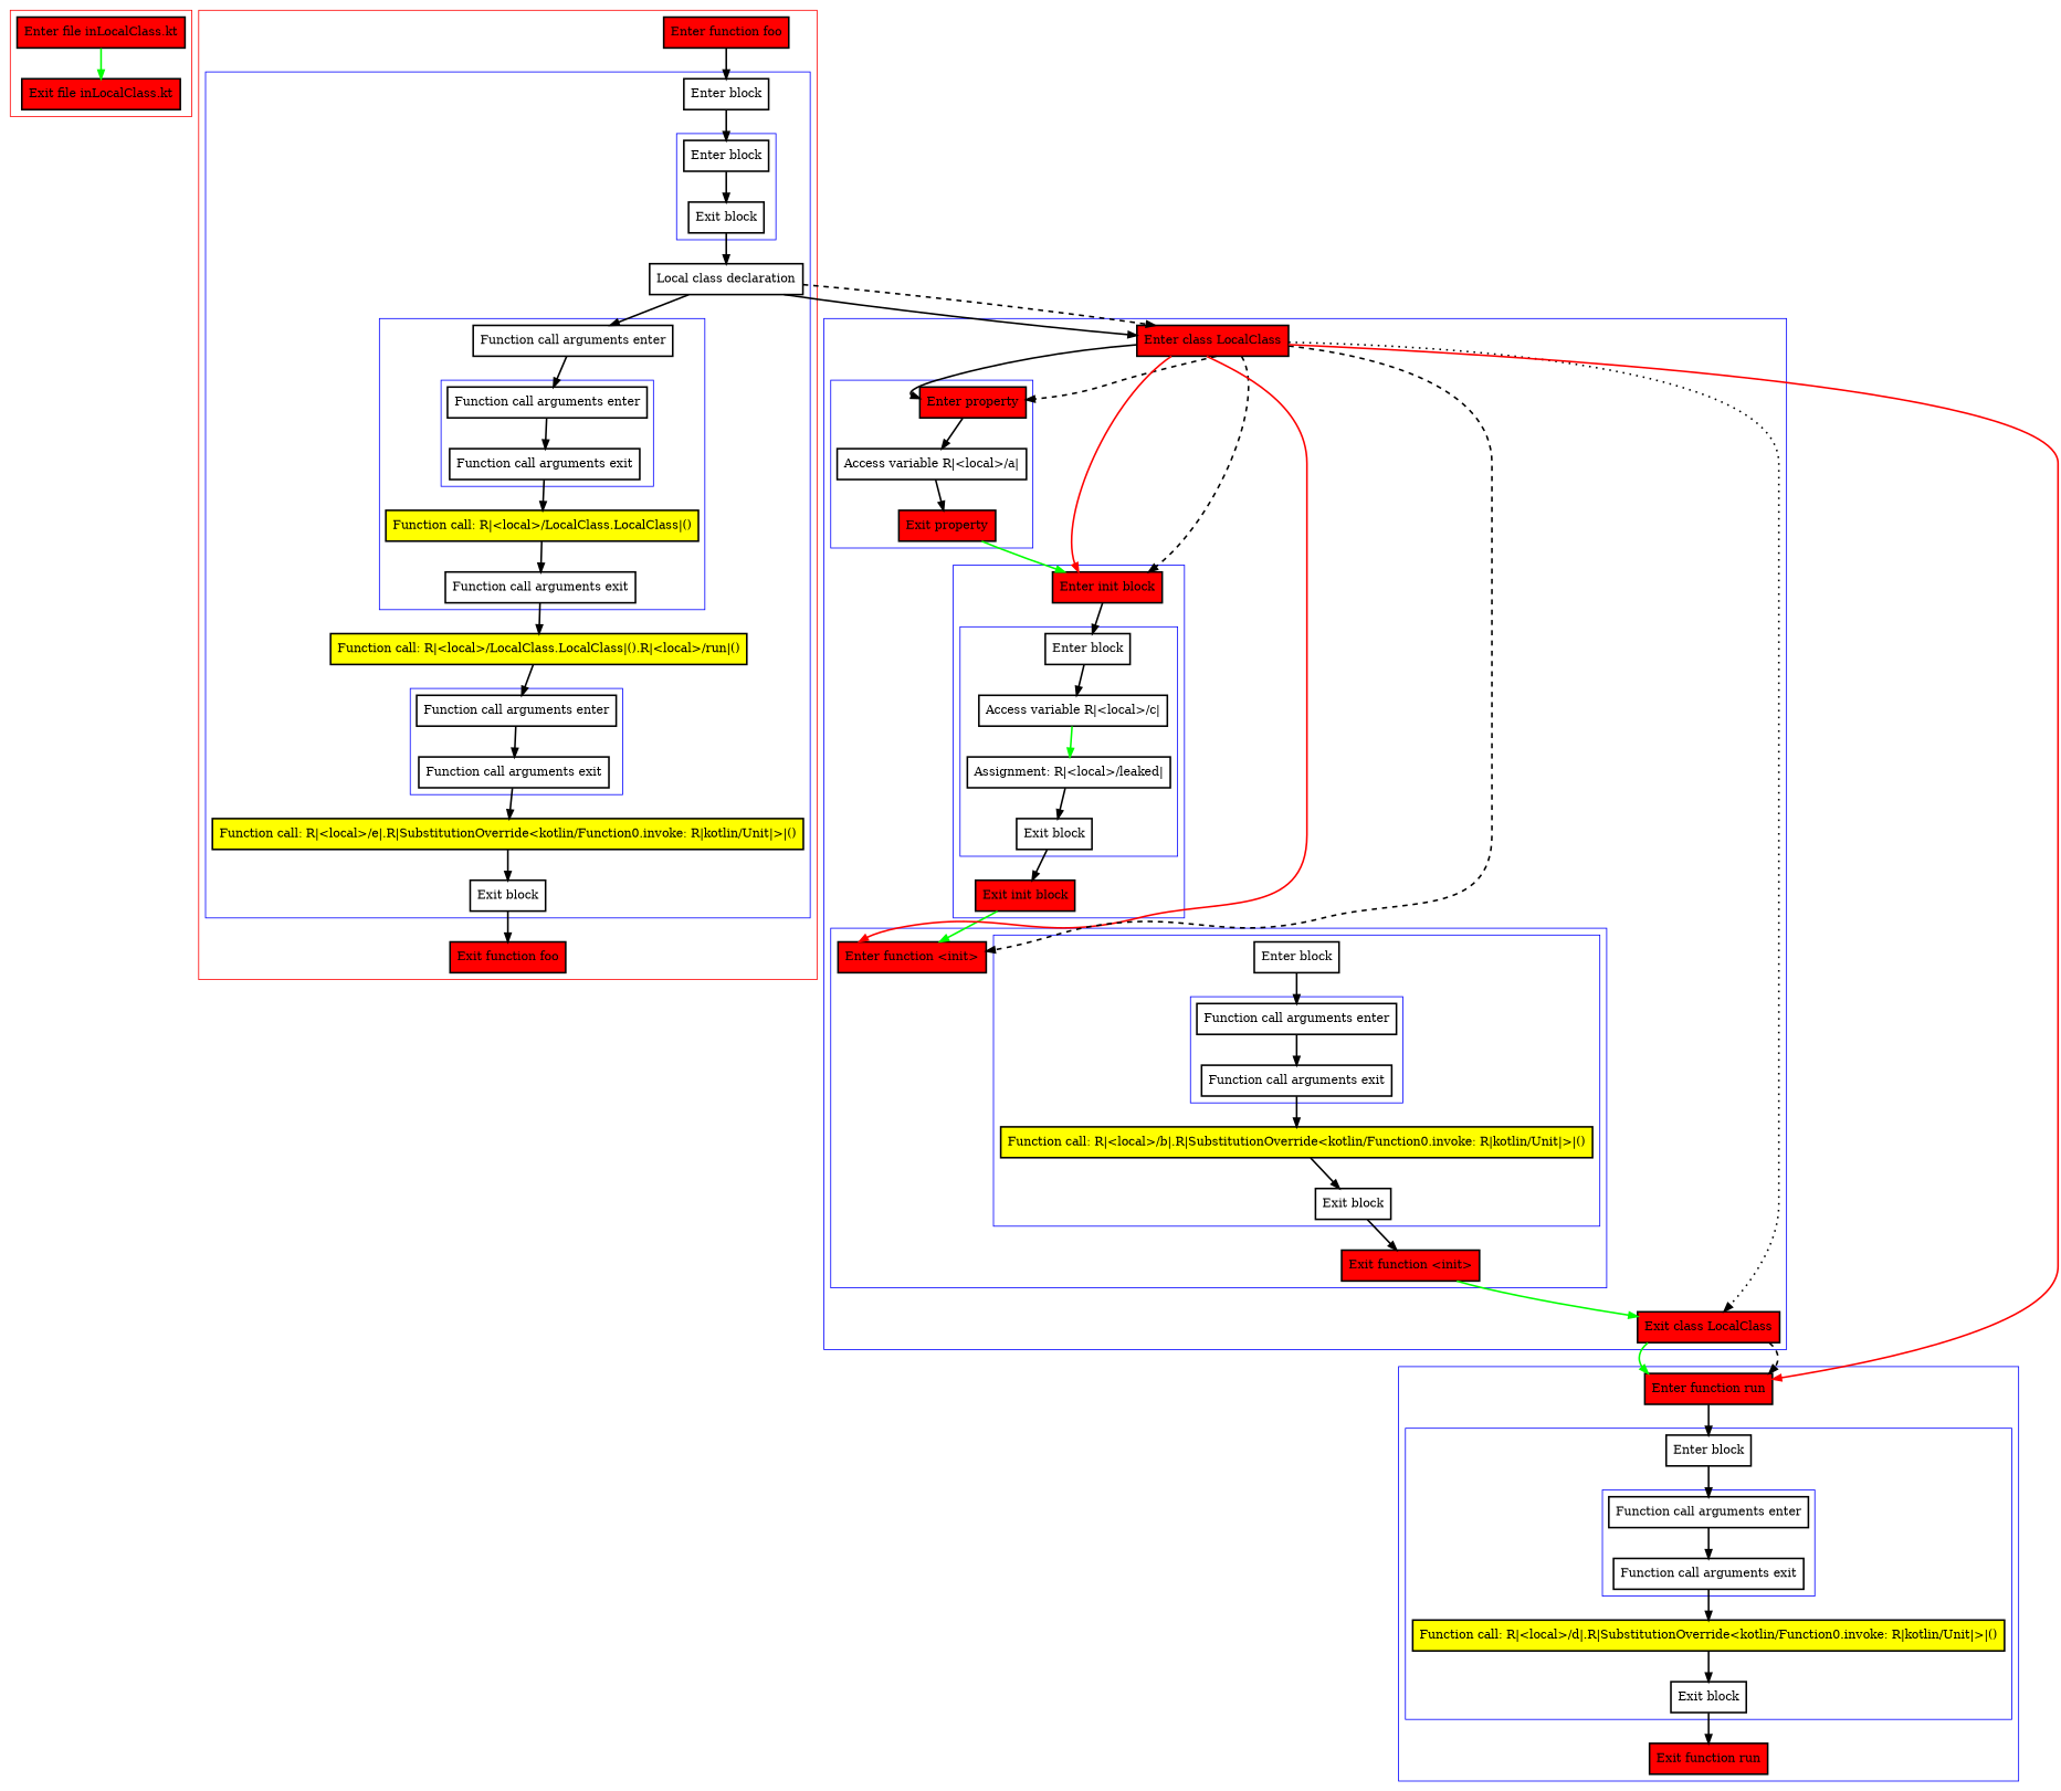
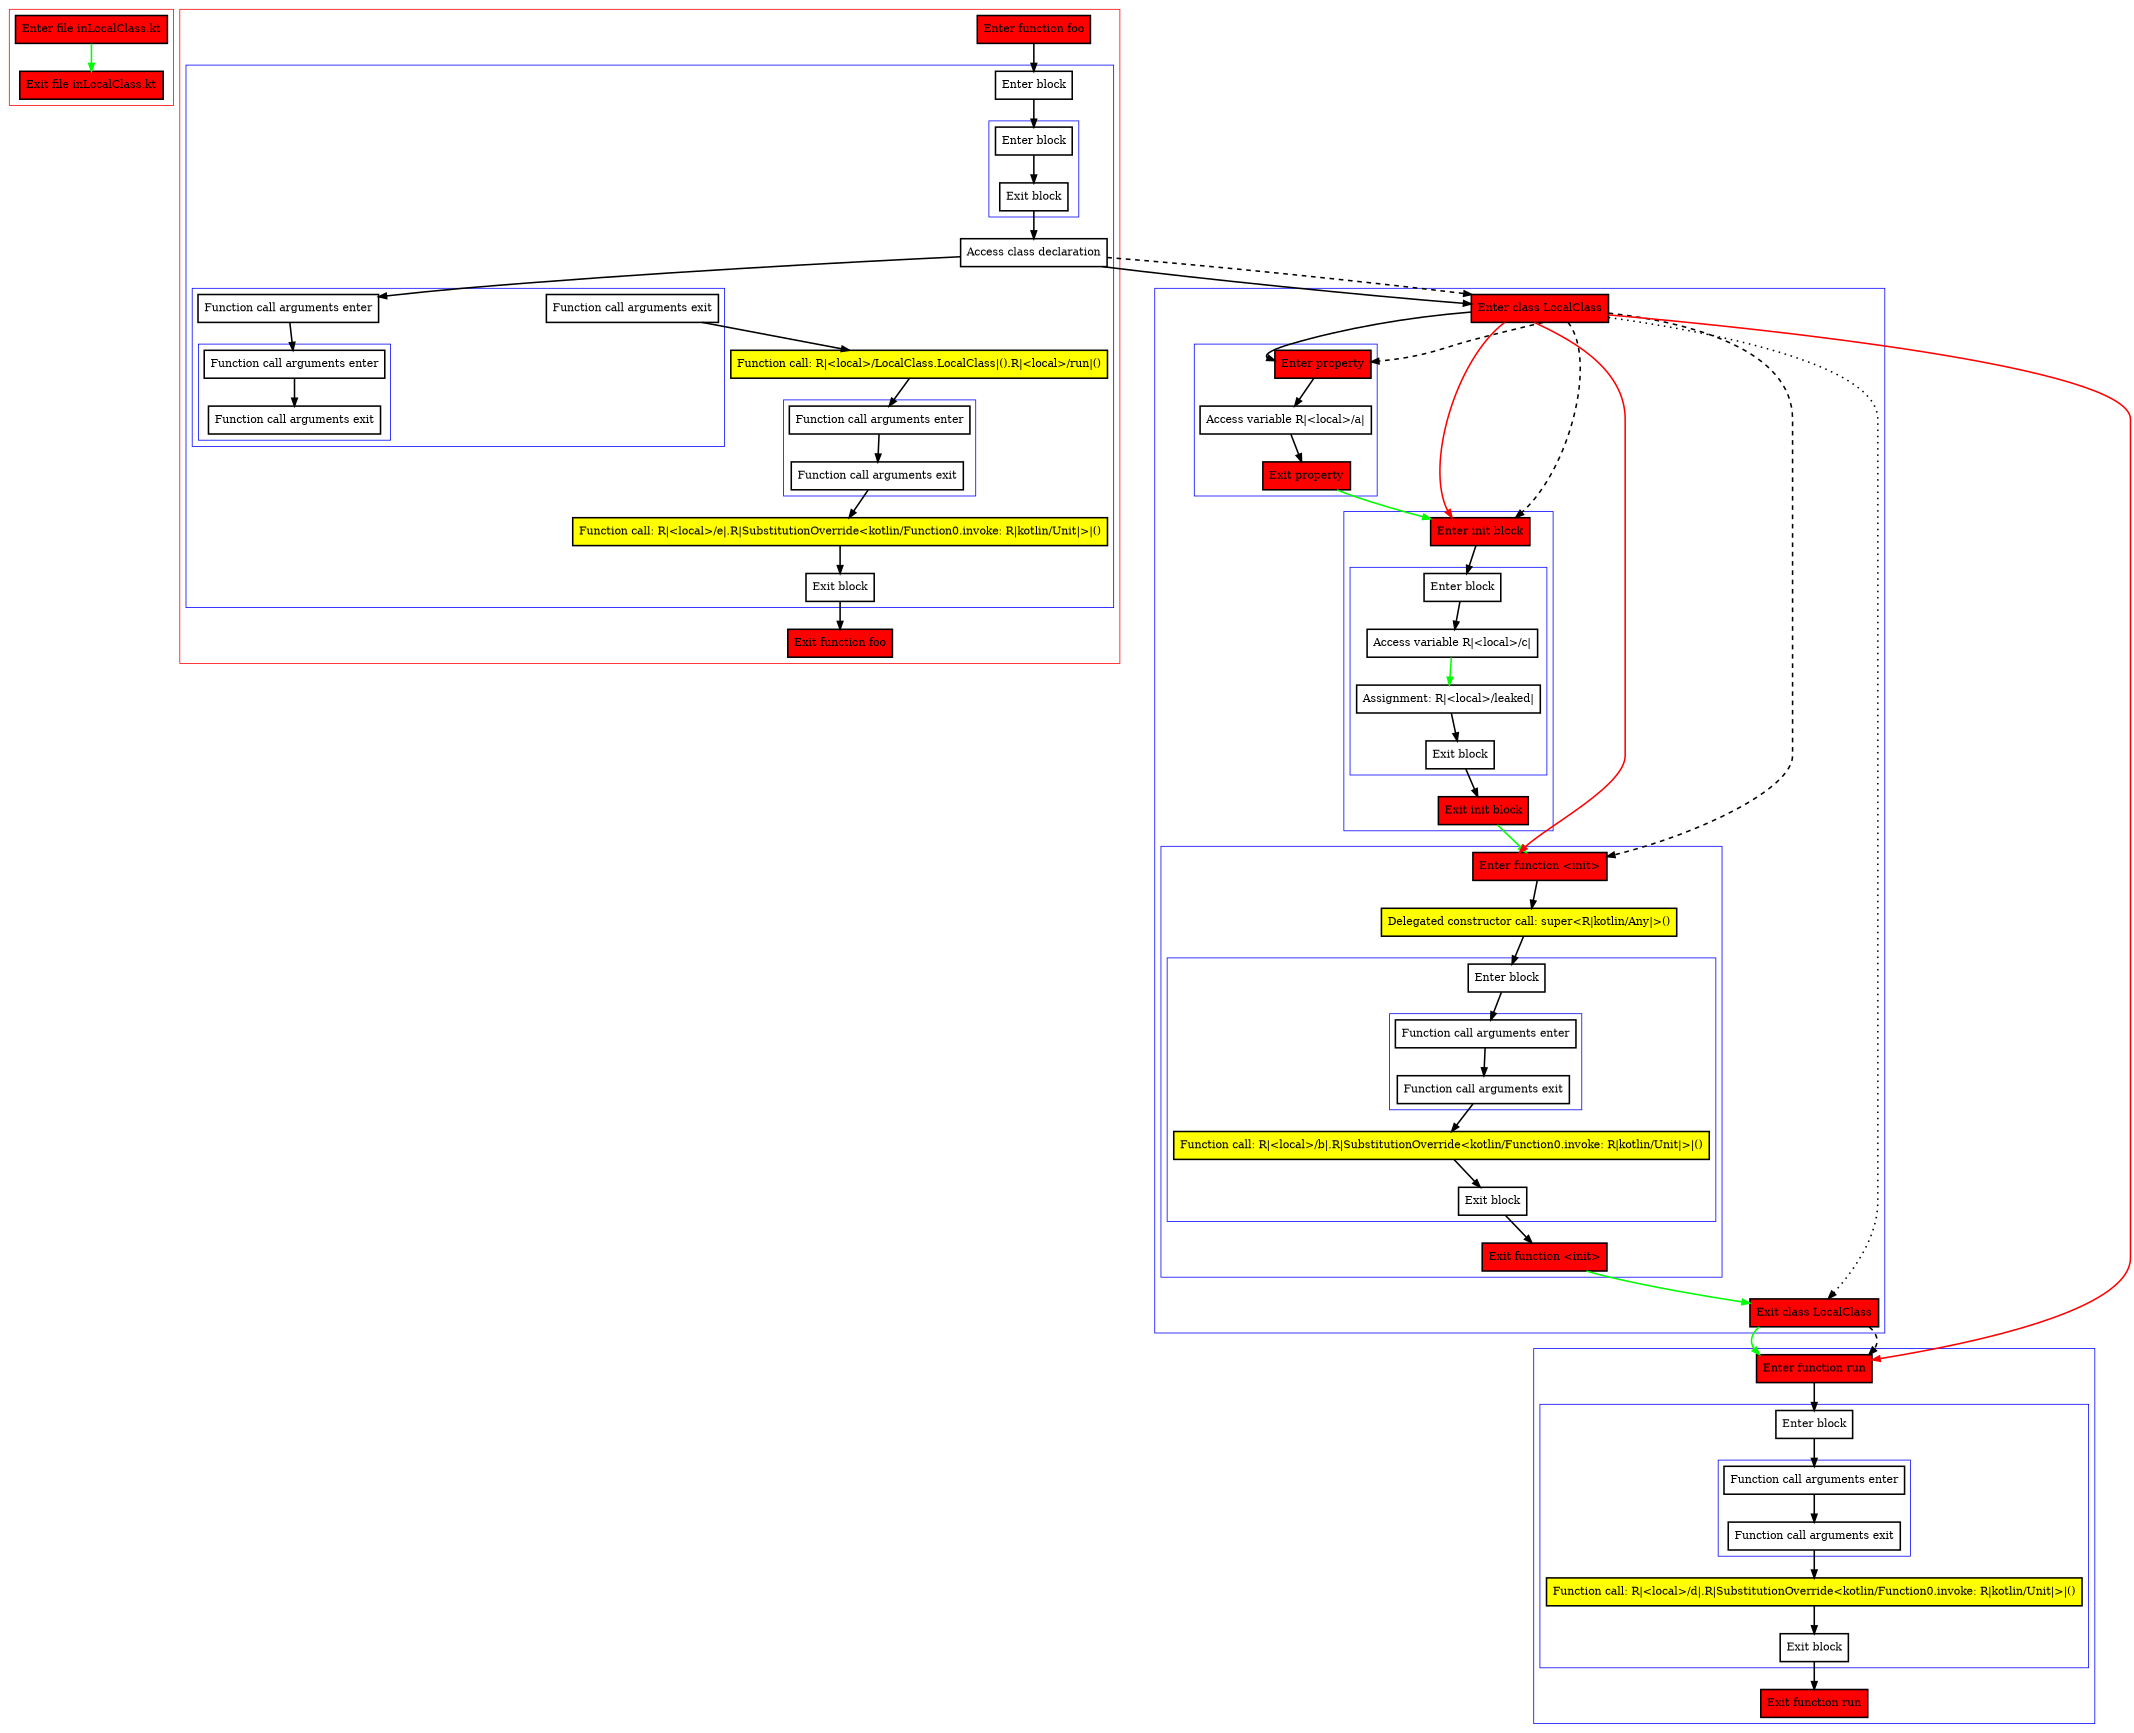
  digraph {
    nodesep=3
    node [penwidth=2 shape=box]
    edge [penwidth=2]
    n1 [fillcolor=red label="Enter file inLocalClass.kt" style=filled]
    n2 [fillcolor=red label="Exit file inLocalClass.kt" style=filled]
    n3 [label="Enter block"]
    n4 [label="Exit block"]
    n5 [label="Function call arguments enter"]
    n6 [label="Function call arguments exit"]
    n7 [label="Function call arguments enter"]
-   n8 [fillcolor=yellow label="Function call: R|<local>/LocalClass.LocalClass|()" style=filled]
    n9 [label="Function call arguments exit"]
    n10 [label="Function call arguments enter"]
    n11 [label="Function call arguments exit"]
    n12 [label="Enter block"]
-   n13 [label="Local class declaration"]
+   n13 [label="Access class declaration"]
    n14 [fillcolor=yellow label="Function call: R|<local>/LocalClass.LocalClass|().R|<local>/run|()" style=filled]
    n15 [fillcolor=yellow label="Function call: R|<local>/e|.R|SubstitutionOverride<kotlin/Function0.invoke: R|kotlin/Unit|>|()" style=filled]
    n16 [label="Exit block"]
    n17 [fillcolor=red label="Enter function foo" style=filled]
    n18 [fillcolor=red label="Exit function foo" style=filled]
    n19 [fillcolor=red label="Enter property" style=filled]
    n20 [label="Access variable R|<local>/a|"]
    n21 [fillcolor=red label="Exit property" style=filled]
    n22 [label="Enter block"]
    n23 [label="Access variable R|<local>/c|"]
    n24 [label="Assignment: R|<local>/leaked|"]
    n25 [label="Exit block"]
    n26 [fillcolor=red label="Enter init block" style=filled]
    n27 [fillcolor=red label="Exit init block" style=filled]
    n28 [label="Function call arguments enter"]
    n29 [label="Function call arguments exit"]
    n30 [label="Enter block"]
    n31 [fillcolor=yellow label="Function call: R|<local>/b|.R|SubstitutionOverride<kotlin/Function0.invoke: R|kotlin/Unit|>|()" style=filled]
    n32 [label="Exit block"]
    n33 [fillcolor=red label="Enter function <init>" style=filled]
+   n34 [fillcolor=yellow label="Delegated constructor call: super<R|kotlin/Any|>()" style=filled]
    n35 [fillcolor=red label="Exit function <init>" style=filled]
    n36 [fillcolor=red label="Enter class LocalClass" style=filled]
    n37 [fillcolor=red label="Exit class LocalClass" style=filled]
    n38 [label="Function call arguments enter"]
    n39 [label="Function call arguments exit"]
    n40 [label="Enter block"]
    n41 [fillcolor=yellow label="Function call: R|<local>/d|.R|SubstitutionOverride<kotlin/Function0.invoke: R|kotlin/Unit|>|()" style=filled]
    n42 [label="Exit block"]
    n43 [fillcolor=red label="Enter function run" style=filled]
    n44 [fillcolor=red label="Exit function run" style=filled]
    subgraph cluster_1 {
      color=red
      n1
      n2
    }
    subgraph cluster_2 {
      color=red
      n17
      n18
      subgraph cluster_3 {
        color=blue
        n12
        n13
        n14
        n15
        n16
        subgraph cluster_4 {
          color=blue
          n3
          n4
        }
        subgraph cluster_5 {
          color=blue
          n7
-         n8
          n9
          subgraph cluster_6 {
            color=blue
            n5
            n6
          }
        }
        subgraph cluster_7 {
          color=blue
          n10
          n11
        }
      }
    }
    subgraph cluster_8 {
      color=blue
      n36
      n37
      subgraph cluster_9 {
        color=blue
        n19
        n20
        n21
      }
      subgraph cluster_10 {
        color=blue
        n26
        n27
        subgraph cluster_11 {
          color=blue
          n22
          n23
          n24
          n25
        }
      }
      subgraph cluster_12 {
        color=blue
        n33
+       n34
        n35
        subgraph cluster_13 {
          color=blue
          n30
          n31
          n32
          subgraph cluster_14 {
            color=blue
            n28
            n29
          }
        }
      }
    }
    subgraph cluster_15 {
      color=blue
      n43
      n44
      subgraph cluster_16 {
        color=blue
        n40
        n41
        n42
        subgraph cluster_17 {
          color=blue
          n38
          n39
        }
      }
    }
    n1 -> n2 [color=green]
    n3 -> n4
    n4 -> n13
    n5 -> n6
-   n6 -> n8
    n7 -> n5
-   n8 -> n9
    n9 -> n14
    n10 -> n11
    n11 -> n15
    n12 -> n3
    n13 -> n7
    n13 -> n36
    n13 -> n36 [style=dashed]
    n14 -> n10
    n15 -> n16
    n16 -> n18
    n17 -> n12
    n19 -> n20
    n20 -> n21
    n21 -> n26 [color=green]
    n22 -> n23
    n23 -> n24 [color=green]
    n24 -> n25
    n25 -> n27
    n26 -> n22
    n27 -> n33 [color=green]
    n28 -> n29
    n29 -> n31
    n30 -> n28
    n31 -> n32
    n32 -> n35
+   n33 -> n34
+   n34 -> n30
    n35 -> n37 [color=green]
    n36 -> n19
    n36 -> n19 [style=dashed]
    n36 -> n26 [color=red]
    n36 -> n26 [style=dashed]
    n36 -> n33 [color=red]
    n36 -> n33 [style=dashed]
    n36 -> n37 [style=dotted]
    n36 -> n43 [color=red]
    n37 -> n43 [color=green]
    n37 -> n43 [style=dashed]
    n38 -> n39
    n39 -> n41
    n40 -> n38
    n41 -> n42
    n42 -> n44
    n43 -> n40
  }
